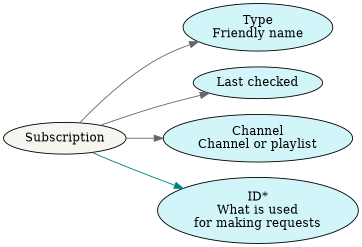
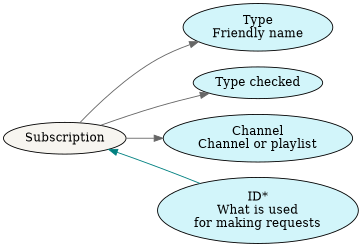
  digraph {
    rankdir=LR
    root=subscription
    node [fillcolor="#d2f5fa" style=filled]
    edge [color=gray40]
    n1 [fillcolor="#f7f5f0" label=Subscription]
    n2 [label="Type\nFriendly name"]
-   n3 [label="Last checked"]
+   n3 [label="Type checked"]
    n4 [label="Channel\nChannel or playlist"]
    n5 [label="ID*\nWhat is used\nfor making requests"]
    n1 -> n2
    n1 -> n3
    n1 -> n4
-   n1 -> n5 [color=teal]
+   n5 -> n1 [color=teal]
  }
